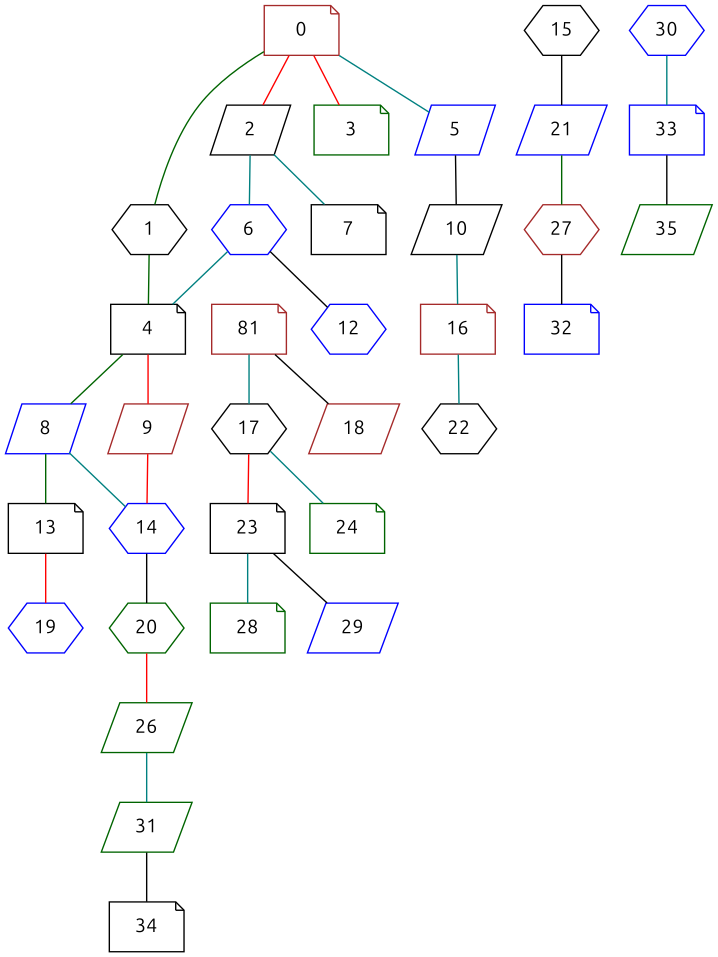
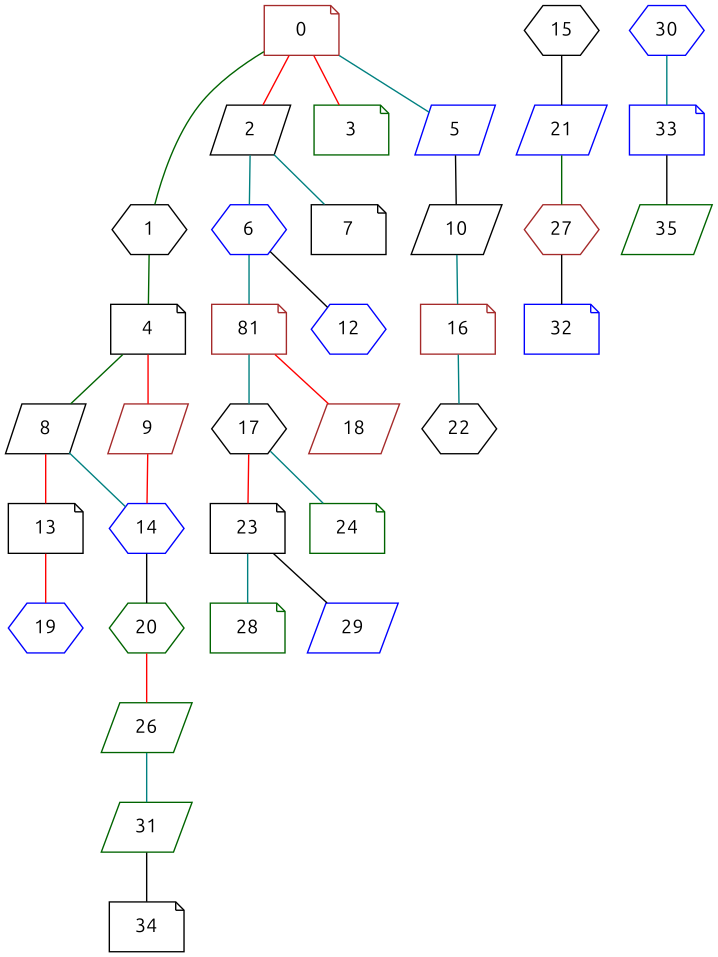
  graph {
    fontname=Ubuntu
    node [color=black fontname=Ubuntu shape=note]
    edge [color=teal fontname=Ubuntu]
    0 [color=brown]
    1 [shape=hexagon]
    2 [shape=parallelogram]
    3 [color=darkgreen]
    5 [color=blue shape=parallelogram]
    4
    6 [color=blue shape=hexagon]
    7
-   8 [color=blue shape=parallelogram]
+   8 [shape=parallelogram]
    9 [color=brown shape=parallelogram]
    10 [shape=parallelogram]
    n12 [color=brown label=81]
    12 [color=blue shape=hexagon]
    13
    14 [color=blue shape=hexagon]
    16 [color=brown]
    17 [shape=hexagon]
    18 [color=brown shape=parallelogram]
    19 [color=blue shape=hexagon]
    20 [color=darkgreen shape=hexagon]
    15 [shape=hexagon]
    21 [color=blue shape=parallelogram]
    22 [shape=hexagon]
    23
    24 [color=darkgreen]
    26 [color=darkgreen shape=parallelogram]
    27 [color=brown shape=hexagon]
    28 [color=darkgreen]
    29 [color=blue shape=parallelogram]
    31 [color=darkgreen shape=parallelogram]
    32 [color=blue]
    30 [color=blue shape=hexagon]
    33 [color=blue]
    34
    35 [color=darkgreen shape=parallelogram]
    0 -- 1 [color=darkgreen]
    0 -- 2 [color=red]
    0 -- 3 [color=red]
    0 -- 5
    1 -- 4 [color=darkgreen]
    2 -- 6
    2 -- 7
    5 -- 10 [color=black]
    4 -- 8 [color=darkgreen]
    4 -- 9 [color=red]
-   6 -- 4
+   6 -- n12
    6 -- 12 [color=black]
-   8 -- 13 [color=darkgreen]
+   8 -- 13 [color=red]
    8 -- 14
    9 -- 14 [color=red]
    10 -- 16
    n12 -- 17
-   n12 -- 18 [color=black]
+   n12 -- 18 [color=red]
    13 -- 19 [color=red]
    14 -- 20 [color=black]
    16 -- 22
    17 -- 23 [color=red]
    17 -- 24
    20 -- 26 [color=red]
    15 -- 21 [color=black]
    21 -- 27 [color=darkgreen]
    23 -- 28
    23 -- 29 [color=black]
    26 -- 31
    27 -- 32 [color=black]
    31 -- 34 [color=black]
    30 -- 33
    33 -- 35 [color=black]
  }
